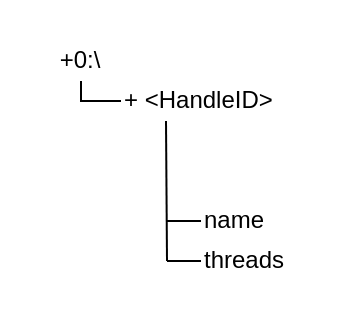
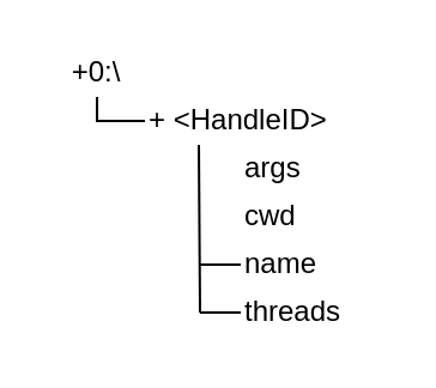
  <mxCell id="0" />
  <mxCell id="1" parent="0" />
  <mxCell id="2" value="+0:\" style="text;html=1;strokeColor=none;fillColor=none;align=center;verticalAlign=middle;whiteSpace=wrap;rounded=0;" vertex="1" parent="1"><mxGeometry x="20" y="20" width="40" height="20" as="geometry" /></mxCell>
  <mxCell id="3" value="+ &amp;lt;HandleID&amp;gt;" style="text;html=1;strokeColor=none;fillColor=none;align=left;verticalAlign=middle;whiteSpace=wrap;rounded=0;" vertex="1" parent="1"><mxGeometry x="60" y="40" width="90" height="20" as="geometry" /></mxCell>
+ <mxCell id="4" value="args" style="text;html=1;strokeColor=none;fillColor=none;align=left;verticalAlign=middle;whiteSpace=wrap;rounded=0;labelPosition=center;verticalLabelPosition=middle;" vertex="1" parent="1"><mxGeometry x="100" y="60" width="40" height="20" as="geometry" /></mxCell>
+ <mxCell id="5" value="cwd" style="text;html=1;strokeColor=none;fillColor=none;align=left;verticalAlign=middle;whiteSpace=wrap;rounded=0;labelPosition=center;verticalLabelPosition=middle;" vertex="1" parent="1"><mxGeometry x="100" y="80" width="40" height="20" as="geometry" /></mxCell>
  <mxCell id="6" value="name" style="text;html=1;strokeColor=none;fillColor=none;align=left;verticalAlign=middle;whiteSpace=wrap;rounded=0;labelPosition=center;verticalLabelPosition=middle;" vertex="1" parent="1"><mxGeometry x="100" y="100" width="50" height="20" as="geometry" /></mxCell>
  <mxCell id="7" value="threads" style="text;html=1;strokeColor=none;fillColor=none;align=left;verticalAlign=middle;whiteSpace=wrap;rounded=0;labelPosition=center;verticalLabelPosition=middle;" vertex="1" parent="1"><mxGeometry x="100" y="120" width="60" height="20" as="geometry" /></mxCell>
  <mxCell id="8" value="" style="endArrow=none;html=1;entryX=0.25;entryY=1;entryDx=0;entryDy=0;" edge="1" parent="1" target="3"><mxGeometry width="50" height="50" relative="1" as="geometry"><mxPoint x="83" y="130" as="sourcePoint" /><mxPoint x="70" y="160" as="targetPoint" /></mxGeometry></mxCell>
  <mxCell id="9" value="" style="endArrow=none;html=1;entryX=0;entryY=0.5;entryDx=0;entryDy=0;" edge="1" parent="1" target="7"><mxGeometry width="50" height="50" relative="1" as="geometry"><mxPoint x="83" y="130" as="sourcePoint" /><mxPoint x="70" y="160" as="targetPoint" /></mxGeometry></mxCell>
  <mxCell id="10" value="" style="endArrow=none;html=1;entryX=0;entryY=0.5;entryDx=0;entryDy=0;" edge="1" parent="1" target="6"><mxGeometry width="50" height="50" relative="1" as="geometry"><mxPoint x="83" y="110" as="sourcePoint" /><mxPoint x="70" y="160" as="targetPoint" /></mxGeometry></mxCell>
  <mxCell id="11" value="" style="endArrow=none;html=1;strokeColor=#000000;entryX=0.5;entryY=1;entryDx=0;entryDy=0;exitX=0;exitY=0.5;exitDx=0;exitDy=0;rounded=0;" edge="1" parent="1" source="3" target="2"><mxGeometry width="50" height="50" relative="1" as="geometry"><mxPoint x="20" y="210" as="sourcePoint" /><mxPoint x="70" y="160" as="targetPoint" /><Array as="points"><mxPoint x="40" y="50" /></Array></mxGeometry></mxCell>
